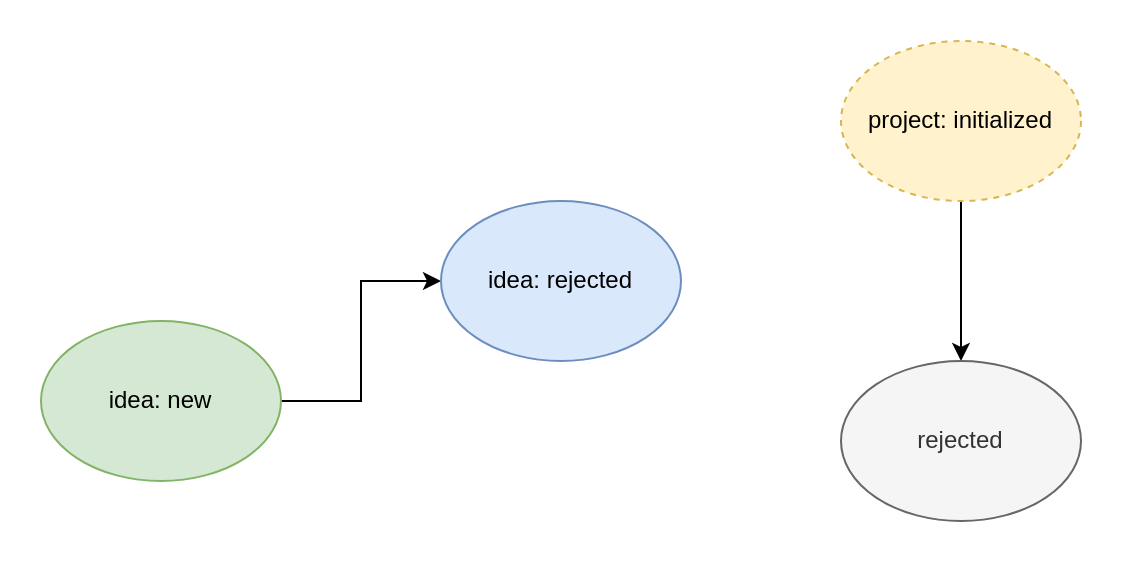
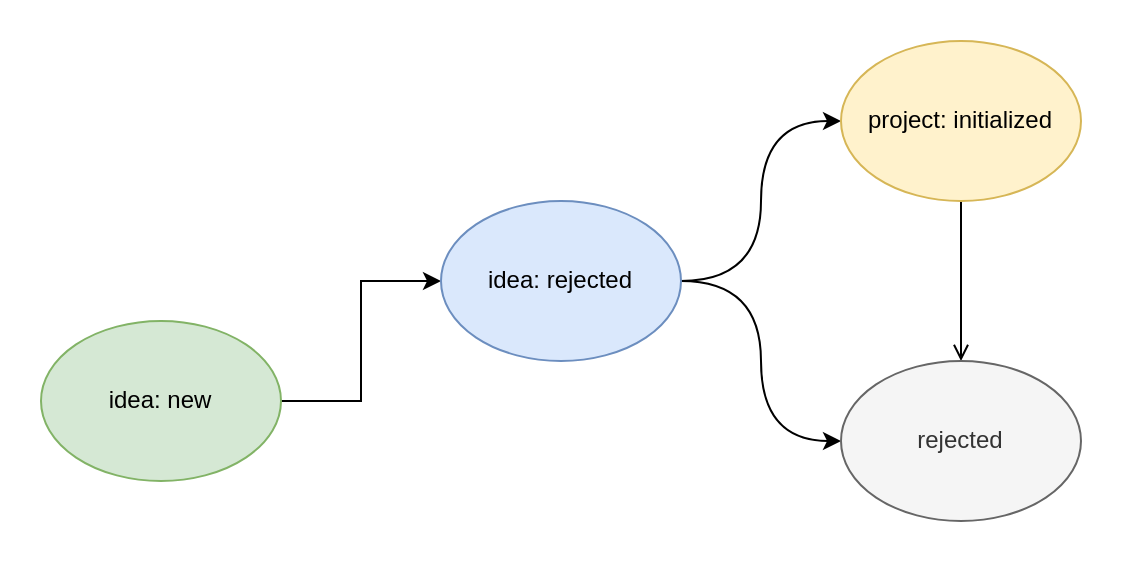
  <mxCell id="0" />
  <mxCell id="1" parent="0" />
  <mxCell id="2" value="" style="edgeStyle=orthogonalEdgeStyle;rounded=0;orthogonalLoop=1;jettySize=auto;html=1;" edge="1" parent="1" source="3" target="6"><mxGeometry relative="1" as="geometry" /></mxCell>
  <mxCell id="3" value="idea: new" style="ellipse;whiteSpace=wrap;html=1;fillColor=#d5e8d4;strokeColor=#82b366;" vertex="1" parent="1"><mxGeometry x="20" y="160" width="120" height="80" as="geometry" /></mxCell>
+ <mxCell id="4" value="" style="edgeStyle=orthogonalEdgeStyle;curved=1;orthogonalLoop=1;jettySize=auto;html=1;strokeColor=#000000;" edge="1" parent="1" source="6" target="8"><mxGeometry relative="1" as="geometry" /></mxCell>
+ <mxCell id="5" style="edgeStyle=orthogonalEdgeStyle;curved=1;orthogonalLoop=1;jettySize=auto;html=1;strokeColor=#000000;" edge="1" parent="1" source="6" target="9"><mxGeometry relative="1" as="geometry" /></mxCell>
  <mxCell id="6" value="idea: rejected" style="ellipse;whiteSpace=wrap;html=1;fillColor=#dae8fc;strokeColor=#6c8ebf;" vertex="1" parent="1"><mxGeometry x="220" y="100" width="120" height="80" as="geometry" /></mxCell>
- <mxCell id="7" value="" style="edgeStyle=orthogonalEdgeStyle;curved=1;orthogonalLoop=1;jettySize=auto;html=1;strokeColor=#000000;" edge="1" parent="1" source="8" target="9"><mxGeometry relative="1" as="geometry" /></mxCell>
- <mxCell id="8" value="project: initialized" style="ellipse;whiteSpace=wrap;html=1;fillColor=#fff2cc;strokeColor=#d6b656;dashed=1;" vertex="1" parent="1"><mxGeometry x="420" y="20" width="120" height="80" as="geometry" /></mxCell>
+ <mxCell id="7" value="" style="edgeStyle=orthogonalEdgeStyle;curved=1;orthogonalLoop=1;jettySize=auto;html=1;strokeColor=#000000;endArrow=open;" edge="1" parent="1" source="8" target="9"><mxGeometry relative="1" as="geometry" /></mxCell>
+ <mxCell id="8" value="project: initialized" style="ellipse;whiteSpace=wrap;html=1;fillColor=#fff2cc;strokeColor=#d6b656;" vertex="1" parent="1"><mxGeometry x="420" y="20" width="120" height="80" as="geometry" /></mxCell>
  <mxCell id="9" value="rejected" style="ellipse;whiteSpace=wrap;html=1;fillColor=#f5f5f5;strokeColor=#666666;fontColor=#333333;" vertex="1" parent="1"><mxGeometry x="420" y="180" width="120" height="80" as="geometry" /></mxCell>
